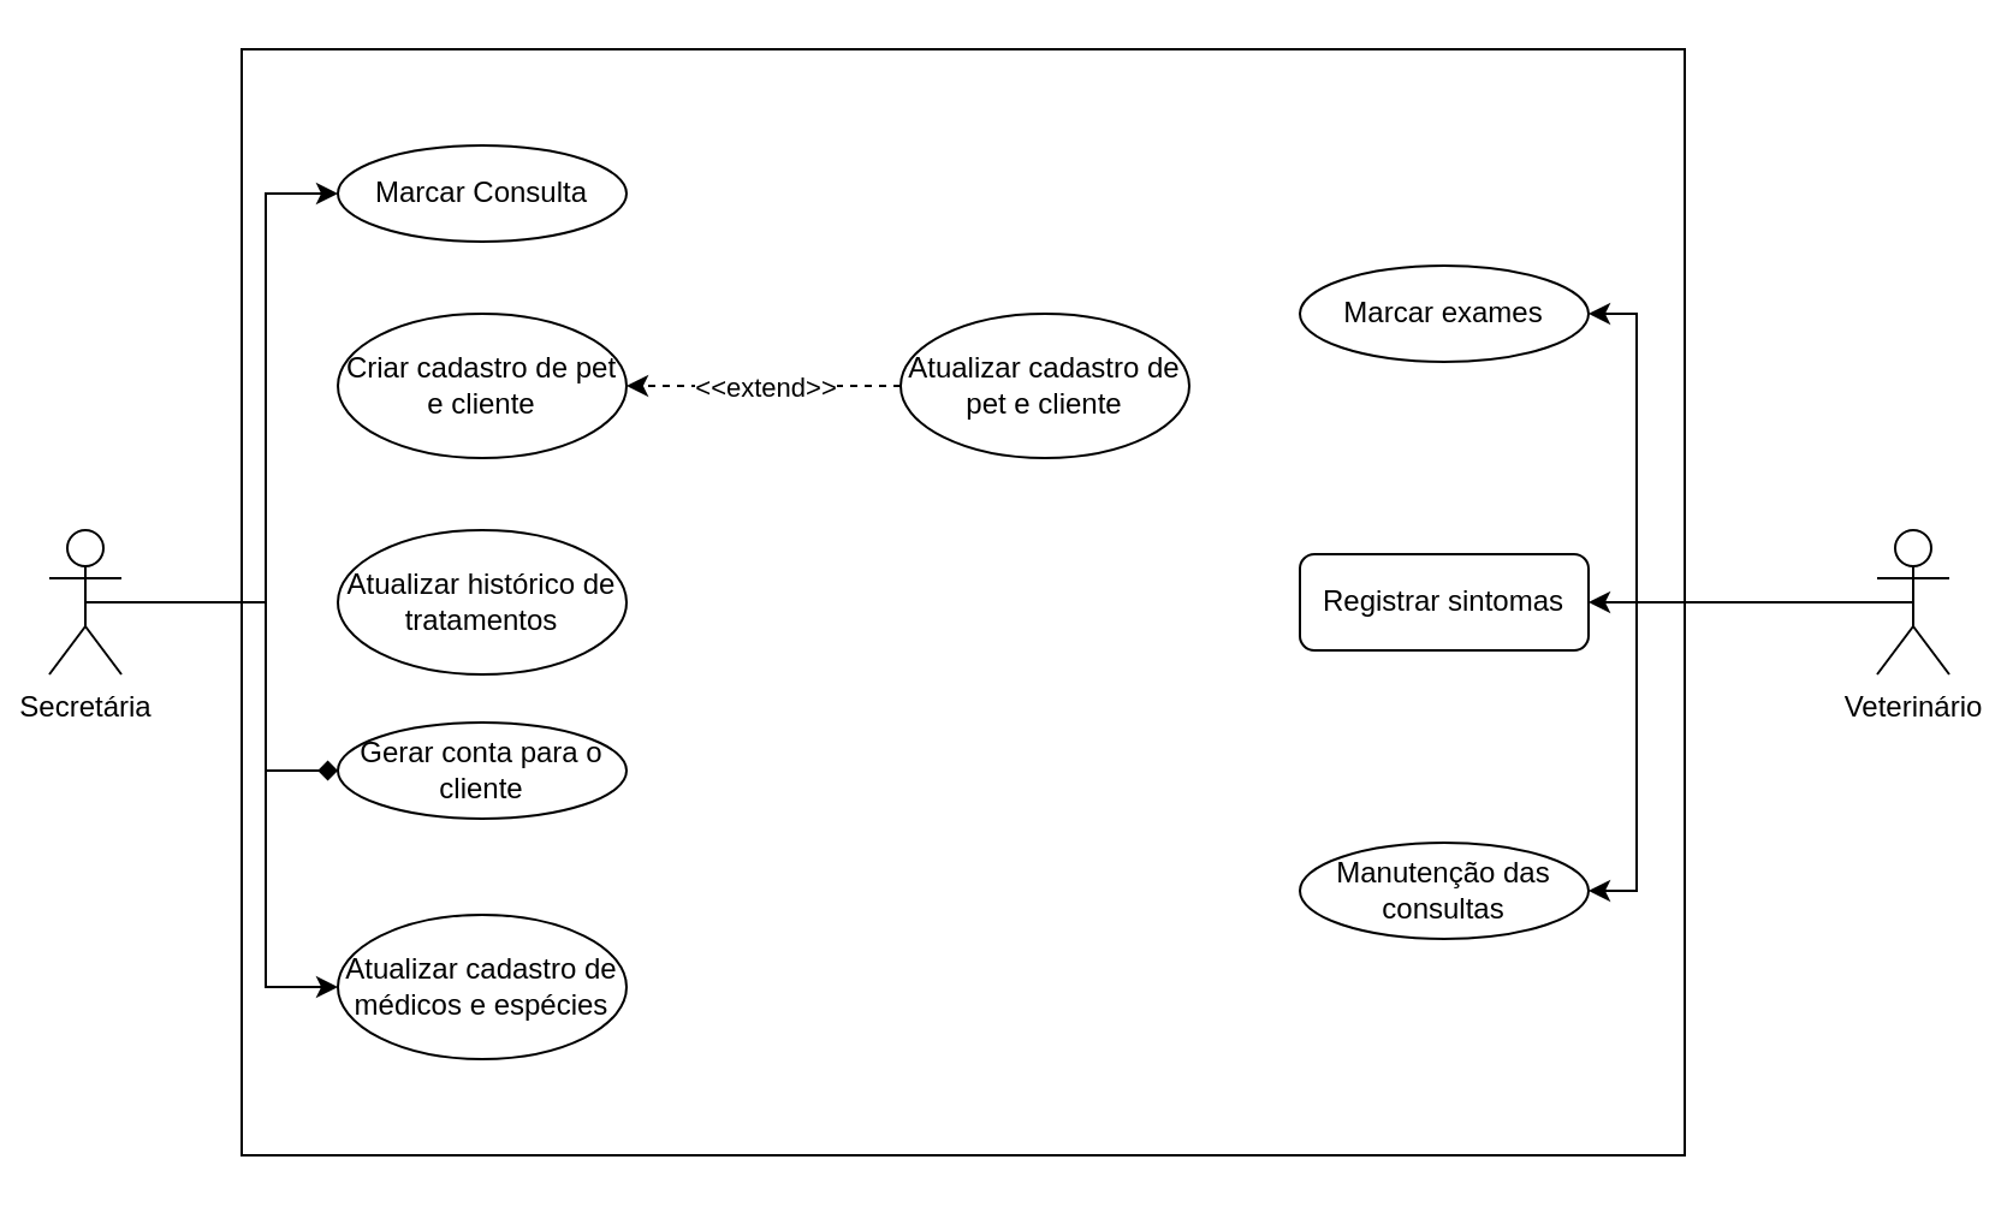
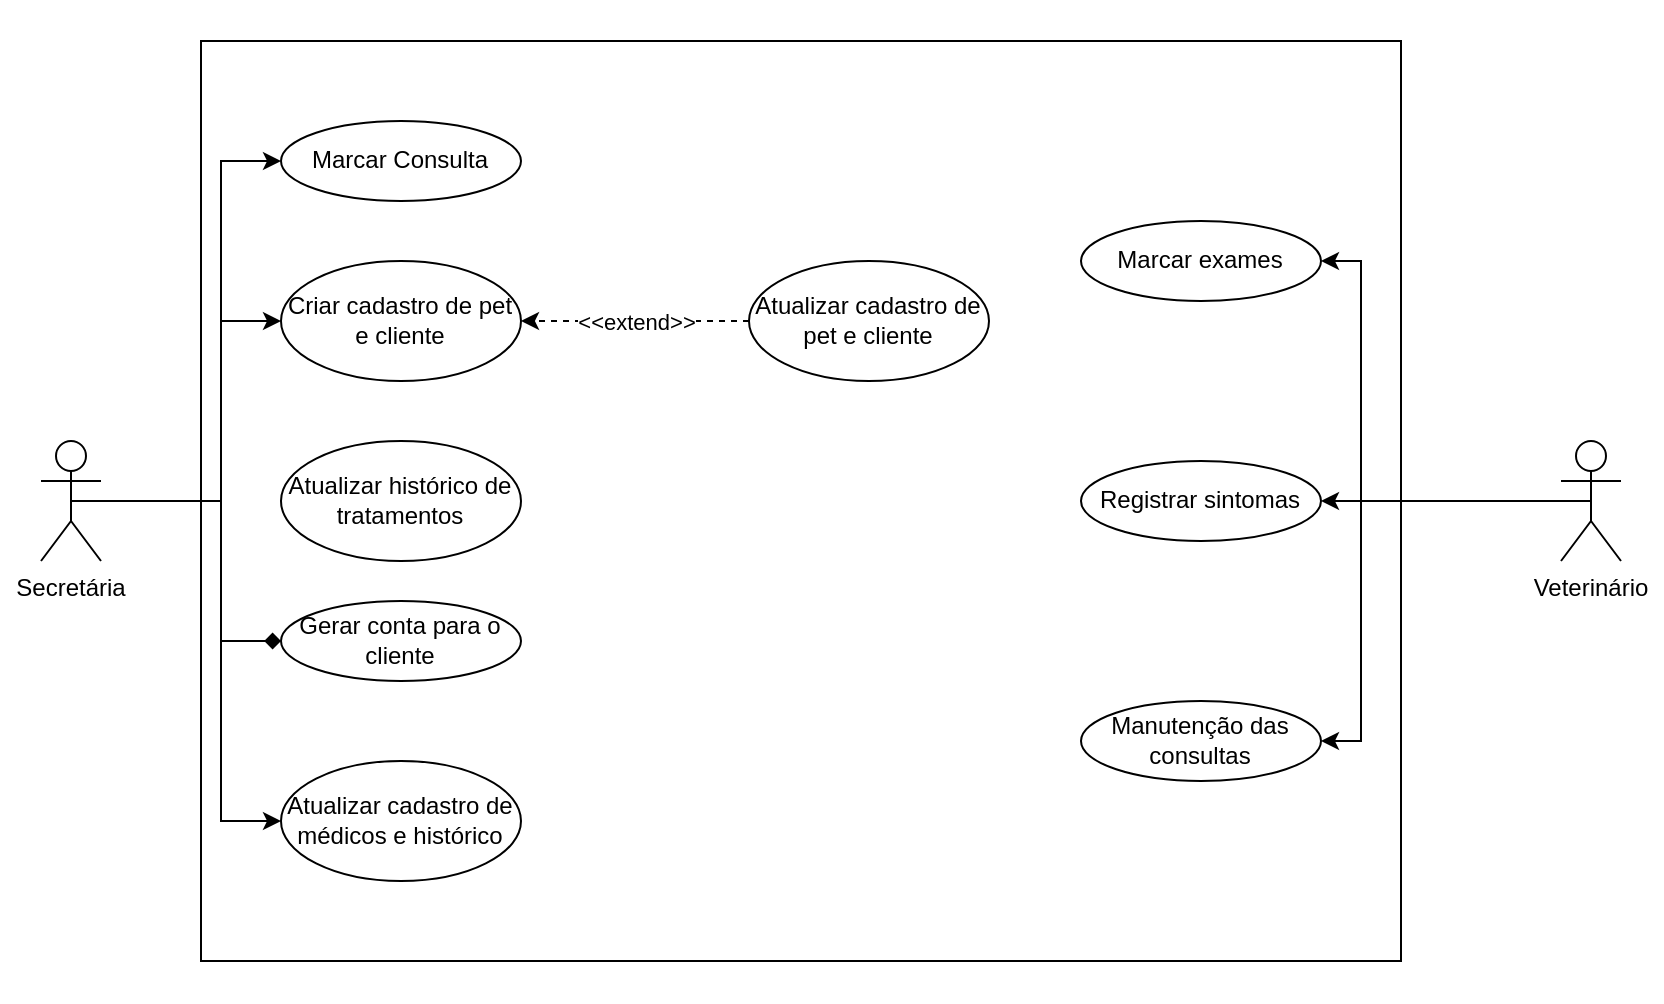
  <mxCell id="0" />
  <mxCell id="1" parent="0" />
  <mxCell id="2" value="" style="rounded=0;whiteSpace=wrap;html=1;fillColor=none;" vertex="1" parent="1"><mxGeometry x="100" y="20" width="600" height="460" as="geometry" /></mxCell>
+ <mxCell id="3" style="edgeStyle=orthogonalEdgeStyle;rounded=0;orthogonalLoop=1;jettySize=auto;html=1;exitX=0.5;exitY=0.5;exitDx=0;exitDy=0;exitPerimeter=0;entryX=0;entryY=0.5;entryDx=0;entryDy=0;" edge="1" parent="1" source="7" target="13"><mxGeometry relative="1" as="geometry"><Array as="points"><mxPoint x="110" y="250" /><mxPoint x="110" y="160" /></Array></mxGeometry></mxCell>
  <mxCell id="4" style="edgeStyle=orthogonalEdgeStyle;rounded=0;orthogonalLoop=1;jettySize=auto;html=1;exitX=0.5;exitY=0.5;exitDx=0;exitDy=0;exitPerimeter=0;entryX=0;entryY=0.5;entryDx=0;entryDy=0;" edge="1" parent="1" source="7" target="12"><mxGeometry relative="1" as="geometry"><Array as="points"><mxPoint x="110" y="250" /><mxPoint x="110" y="80" /></Array></mxGeometry></mxCell>
  <mxCell id="5" style="edgeStyle=orthogonalEdgeStyle;rounded=0;orthogonalLoop=1;jettySize=auto;html=1;exitX=0.5;exitY=0.5;exitDx=0;exitDy=0;exitPerimeter=0;entryX=0;entryY=0.5;entryDx=0;entryDy=0;endArrow=diamond;" edge="1" parent="1" source="7" target="14"><mxGeometry relative="1" as="geometry"><Array as="points"><mxPoint x="110" y="250" /><mxPoint x="110" y="320" /></Array></mxGeometry></mxCell>
  <mxCell id="6" style="edgeStyle=orthogonalEdgeStyle;rounded=0;orthogonalLoop=1;jettySize=auto;html=1;exitX=0.5;exitY=0.5;exitDx=0;exitDy=0;exitPerimeter=0;entryX=0;entryY=0.5;entryDx=0;entryDy=0;" edge="1" parent="1" source="7" target="16"><mxGeometry relative="1" as="geometry"><Array as="points"><mxPoint x="110" y="250" /><mxPoint x="110" y="410" /></Array></mxGeometry></mxCell>
  <mxCell id="7" value="Secretária" style="shape=umlActor;verticalLabelPosition=bottom;verticalAlign=top;html=1;outlineConnect=0;" vertex="1" parent="1"><mxGeometry y="220" width="30" height="60" as="geometry" x="20" /></mxCell>
  <mxCell id="8" style="edgeStyle=orthogonalEdgeStyle;rounded=0;orthogonalLoop=1;jettySize=auto;html=1;exitX=0.5;exitY=0.5;exitDx=0;exitDy=0;exitPerimeter=0;entryX=1;entryY=0.5;entryDx=0;entryDy=0;" edge="1" parent="1" source="11" target="17"><mxGeometry relative="1" as="geometry" /></mxCell>
  <mxCell id="9" style="edgeStyle=orthogonalEdgeStyle;rounded=0;orthogonalLoop=1;jettySize=auto;html=1;exitX=0.5;exitY=0.5;exitDx=0;exitDy=0;exitPerimeter=0;entryX=1;entryY=0.5;entryDx=0;entryDy=0;" edge="1" parent="1" source="11" target="18"><mxGeometry relative="1" as="geometry"><Array as="points"><mxPoint x="680" y="250" /><mxPoint x="680" y="130" /></Array></mxGeometry></mxCell>
  <mxCell id="10" style="edgeStyle=orthogonalEdgeStyle;rounded=0;orthogonalLoop=1;jettySize=auto;html=1;exitX=0.5;exitY=0.5;exitDx=0;exitDy=0;exitPerimeter=0;entryX=1;entryY=0.5;entryDx=0;entryDy=0;" edge="1" parent="1" source="11" target="19"><mxGeometry relative="1" as="geometry"><Array as="points"><mxPoint x="680" y="250" /><mxPoint x="680" y="370" /></Array></mxGeometry></mxCell>
  <mxCell id="11" value="Veterinário" style="shape=umlActor;verticalLabelPosition=bottom;verticalAlign=top;html=1;outlineConnect=0;" vertex="1" parent="1"><mxGeometry x="780" y="220" width="30" height="60" as="geometry" /></mxCell>
  <mxCell id="12" value="Marcar Consulta" style="ellipse;whiteSpace=wrap;html=1;fillColor=none;" vertex="1" parent="1"><mxGeometry x="140" y="60" width="120" height="40" as="geometry" /></mxCell>
  <mxCell id="13" value="Criar cadastro de pet e cliente" style="ellipse;whiteSpace=wrap;html=1;fillColor=none;" vertex="1" parent="1"><mxGeometry x="140" y="130" width="120" height="60" as="geometry" /></mxCell>
  <mxCell id="14" value="Gerar conta para o cliente" style="ellipse;whiteSpace=wrap;html=1;fillColor=none;" vertex="1" parent="1"><mxGeometry x="140" y="300" width="120" height="40" as="geometry" /></mxCell>
  <mxCell id="15" value="Atualizar histórico de tratamentos" style="ellipse;whiteSpace=wrap;html=1;fillColor=none;" vertex="1" parent="1"><mxGeometry x="140" y="220" width="120" height="60" as="geometry" /></mxCell>
- <mxCell id="16" value="Atualizar cadastro de médicos e espécies" style="ellipse;whiteSpace=wrap;html=1;fillColor=none;" vertex="1" parent="1"><mxGeometry x="140" y="380" width="120" height="60" as="geometry" /></mxCell>
- <mxCell id="17" value="Registrar sintomas" style="whiteSpace=wrap;html=1;fillColor=none;rounded=1;" vertex="1" parent="1"><mxGeometry x="540" y="230" width="120" height="40" as="geometry" /></mxCell>
+ <mxCell id="16" value="Atualizar cadastro de médicos e histórico" style="ellipse;whiteSpace=wrap;html=1;fillColor=none;" vertex="1" parent="1"><mxGeometry x="140" y="380" width="120" height="60" as="geometry" /></mxCell>
+ <mxCell id="17" value="Registrar sintomas" style="ellipse;whiteSpace=wrap;html=1;fillColor=none;" vertex="1" parent="1"><mxGeometry x="540" y="230" width="120" height="40" as="geometry" /></mxCell>
  <mxCell id="18" value="Marcar exames" style="ellipse;whiteSpace=wrap;html=1;fillColor=none;" vertex="1" parent="1"><mxGeometry x="540" y="110" width="120" height="40" as="geometry" /></mxCell>
  <mxCell id="19" value="Manutenção das consultas" style="ellipse;whiteSpace=wrap;html=1;fillColor=none;" vertex="1" parent="1"><mxGeometry x="540" y="350" width="120" height="40" as="geometry" /></mxCell>
  <mxCell id="20" value="Atualizar cadastro de pet e cliente" style="ellipse;whiteSpace=wrap;html=1;fillColor=none;" vertex="1" parent="1"><mxGeometry x="374" y="130" width="120" height="60" as="geometry" /></mxCell>
  <mxCell id="21" value="''" style="endArrow=classic;html=1;rounded=0;entryX=1;entryY=0.5;entryDx=0;entryDy=0;exitX=0;exitY=0.5;exitDx=0;exitDy=0;dashed=1;" edge="1" parent="1"><mxGeometry relative="1" as="geometry"><mxPoint x="374" y="160" as="sourcePoint" /><mxPoint x="260" y="160" as="targetPoint" /></mxGeometry></mxCell>
  <mxCell id="22" value="&amp;lt;&amp;lt;extend&amp;gt;&amp;gt;" style="edgeLabel;resizable=0;html=1;align=center;verticalAlign=middle;fillColor=none;" connectable="0" vertex="1" parent="21"><mxGeometry relative="1" as="geometry" /></mxCell>
